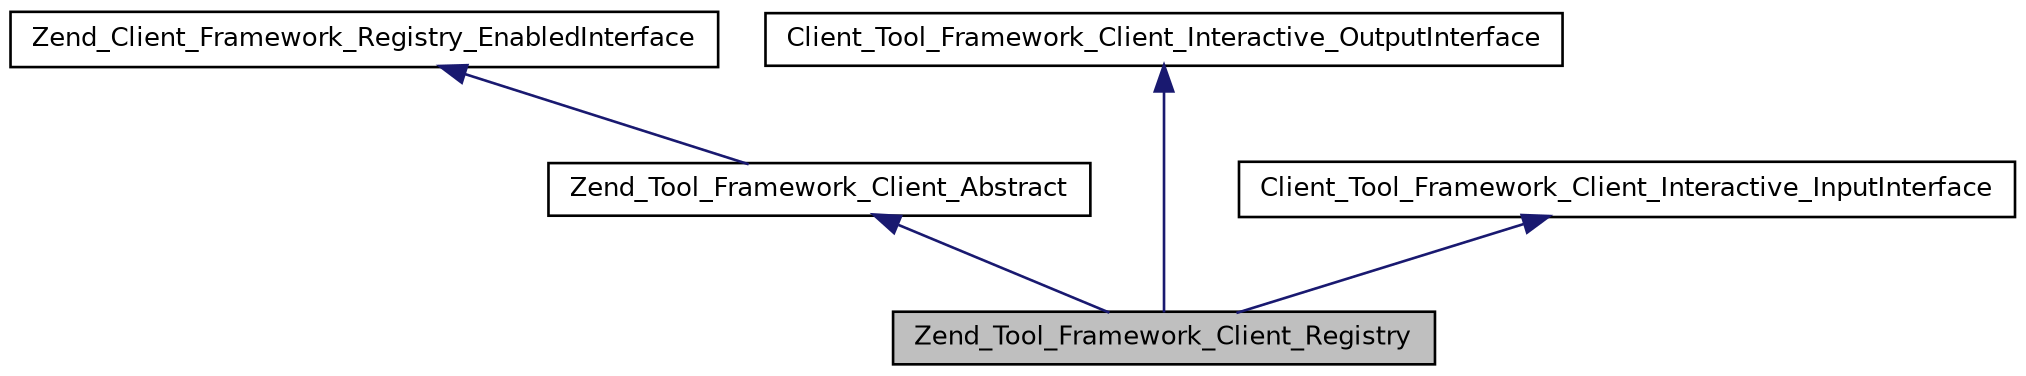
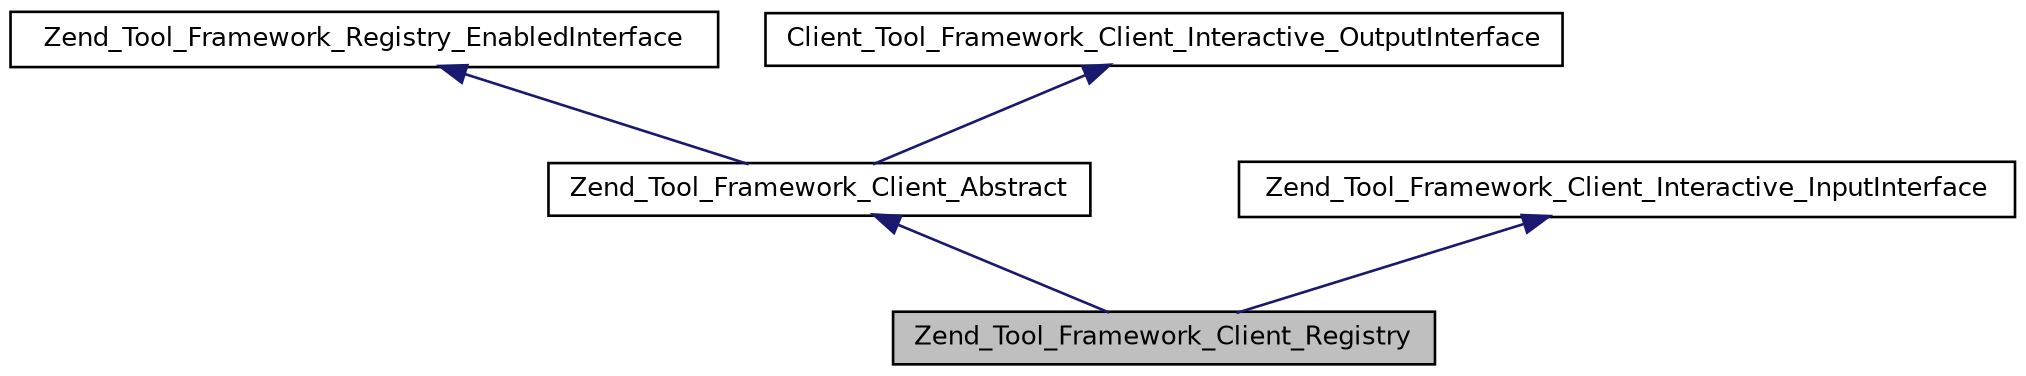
  digraph {
    rankdir=TB
    node [color=black fillcolor=white fontname=Helvetica fontsize=10 shape=record style=filled]
    edge [color=midnightblue dir=back fontname=Helvetica fontsize=10 labelfontname=Helvetica labelfontsize=10 style=solid]
    n1 [fillcolor=grey75 fontcolor=black height=0.2 label=Zend_Tool_Framework_Client_Registry width=0.4]
    n2 [height=0.2 label=Zend_Tool_Framework_Client_Abstract width=0.4]
-   n3 [height=0.2 label=Zend_Client_Framework_Registry_EnabledInterface width=0.4]
-   n4 [height=0.2 label=Client_Tool_Framework_Client_Interactive_InputInterface width=0.4]
+   n3 [height=0.2 label=Zend_Tool_Framework_Registry_EnabledInterface width=0.4]
+   n4 [height=0.2 label=Zend_Tool_Framework_Client_Interactive_InputInterface width=0.4]
    n5 [height=0.2 label=Client_Tool_Framework_Client_Interactive_OutputInterface width=0.4]
    n2 -> n1
    n3 -> n2
    n4 -> n1
-   n5 -> n1
+   n5 -> n2
  }
